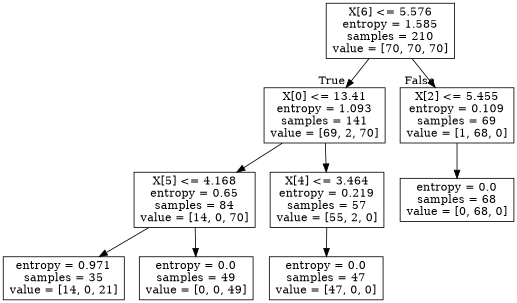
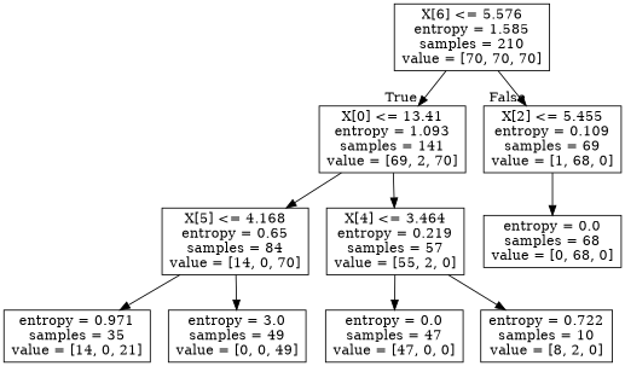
  digraph {
    node [shape=box]
    n1 [label="X[6] <= 5.576\nentropy = 1.585\nsamples = 210\nvalue = [70, 70, 70]"]
    n2 [label="X[0] <= 13.41\nentropy = 1.093\nsamples = 141\nvalue = [69, 2, 70]"]
    n3 [label="X[2] <= 5.455\nentropy = 0.109\nsamples = 69\nvalue = [1, 68, 0]"]
    n4 [label="X[5] <= 4.168\nentropy = 0.65\nsamples = 84\nvalue = [14, 0, 70]"]
    n5 [label="X[4] <= 3.464\nentropy = 0.219\nsamples = 57\nvalue = [55, 2, 0]"]
    n6 [label="entropy = 0.0\nsamples = 68\nvalue = [0, 68, 0]"]
    n7 [label="entropy = 0.971\nsamples = 35\nvalue = [14, 0, 21]"]
-   n8 [label="entropy = 0.0\nsamples = 49\nvalue = [0, 0, 49]"]
+   n8 [label="entropy = 3.0\nsamples = 49\nvalue = [0, 0, 49]"]
    n9 [label="entropy = 0.0\nsamples = 47\nvalue = [47, 0, 0]"]
+   n10 [label="entropy = 0.722\nsamples = 10\nvalue = [8, 2, 0]"]
    n1 -> n2 [headlabel=True labelangle=45 labeldistance=2.5]
    n1 -> n3 [headlabel=False labelangle=-45 labeldistance=2.5]
    n2 -> n4
    n2 -> n5
    n3 -> n6
    n4 -> n7
    n4 -> n8
    n5 -> n9
+   n5 -> n10
  }
